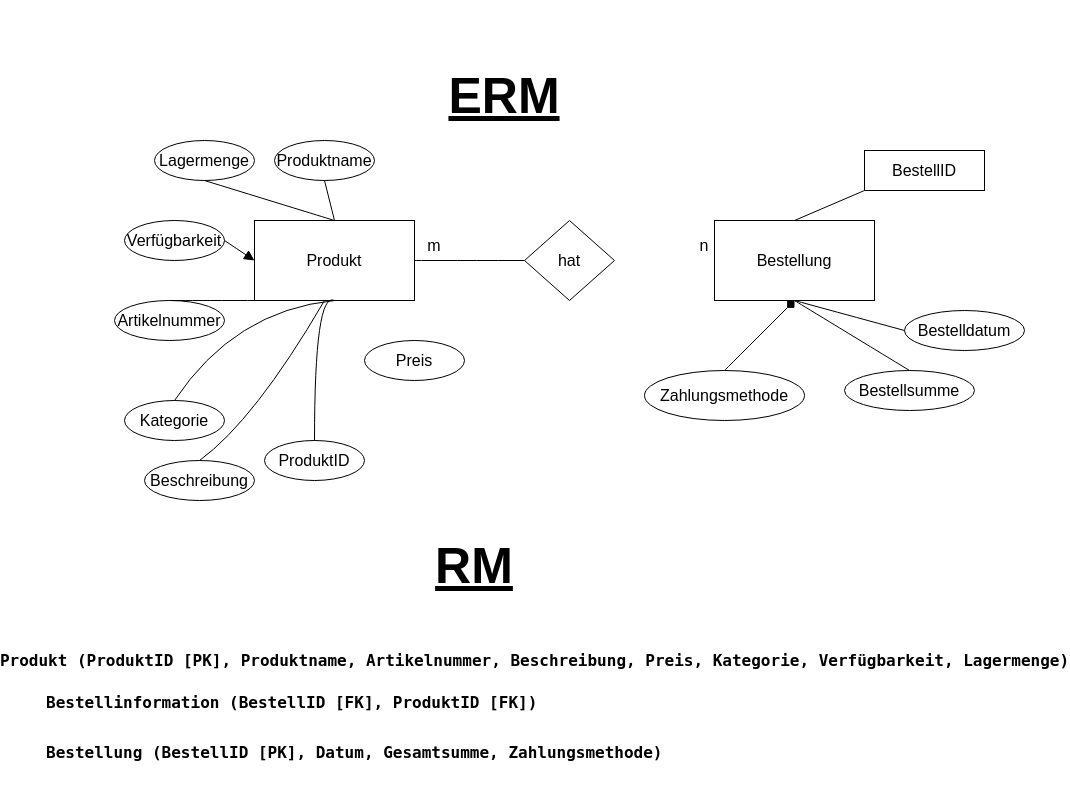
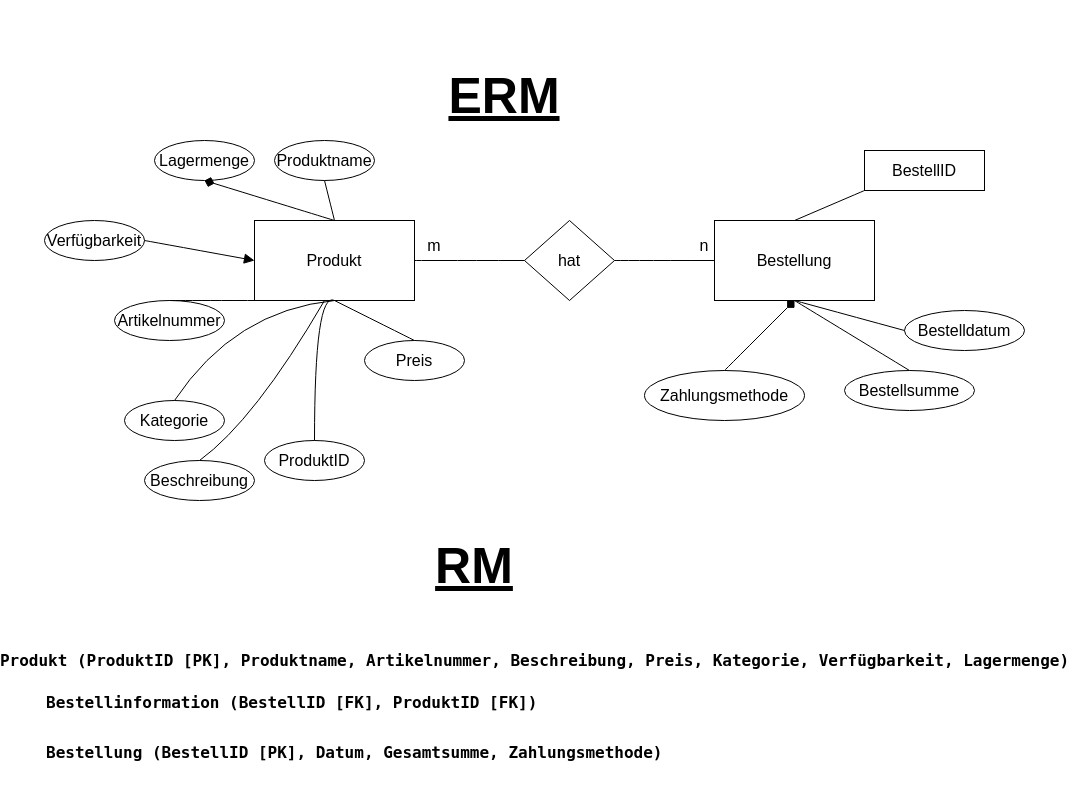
  <mxCell id="0" />
  <mxCell id="1" parent="0" />
  <mxCell id="2" value="Produkt" style="whiteSpace=wrap;html=1;align=center;fontSize=16;" vertex="1" parent="1"><mxGeometry x="240" y="220" width="160" height="80" as="geometry" /></mxCell>
  <mxCell id="3" value="Bestellung" style="whiteSpace=wrap;html=1;align=center;fontSize=16;" vertex="1" parent="1"><mxGeometry x="700" y="220" width="160" height="80" as="geometry" /></mxCell>
  <mxCell id="4" value="hat" style="shape=rhombus;perimeter=rhombusPerimeter;whiteSpace=wrap;html=1;align=center;fontSize=16;" vertex="1" parent="1"><mxGeometry x="510" y="220" width="90" height="80" as="geometry" /></mxCell>
  <mxCell id="5" value="ProduktID" style="ellipse;whiteSpace=wrap;html=1;align=center;fontSize=16;" vertex="1" parent="1"><mxGeometry x="250" y="440" width="100" height="40" as="geometry" /></mxCell>
  <mxCell id="6" value="" style="endArrow=none;html=1;rounded=0;fontSize=12;startSize=8;endSize=8;edgeStyle=none;curved=1;exitX=0.5;exitY=0;exitDx=0;exitDy=0;" edge="1" parent="1" source="5"><mxGeometry width="50" height="50" relative="1" as="geometry"><mxPoint x="620" y="390" as="sourcePoint" /><mxPoint x="320" y="300" as="targetPoint" /><Array as="points"><mxPoint x="300" y="290" /></Array></mxGeometry></mxCell>
  <mxCell id="7" value="Produktname" style="ellipse;whiteSpace=wrap;html=1;align=center;fontSize=16;" vertex="1" parent="1"><mxGeometry x="260" y="140" width="100" height="40" as="geometry" /></mxCell>
  <mxCell id="8" value="Artikelnummer" style="ellipse;whiteSpace=wrap;html=1;align=center;fontSize=16;" vertex="1" parent="1"><mxGeometry x="100" y="300" width="110" height="40" as="geometry" /></mxCell>
  <mxCell id="9" value="Beschreibung" style="ellipse;whiteSpace=wrap;html=1;align=center;fontSize=16;" vertex="1" parent="1"><mxGeometry x="130" y="460" width="110" height="40" as="geometry" /></mxCell>
  <mxCell id="10" value="Preis" style="ellipse;whiteSpace=wrap;html=1;align=center;fontSize=16;" vertex="1" parent="1"><mxGeometry x="350" y="340" width="100" height="40" as="geometry" /></mxCell>
  <mxCell id="11" value="Kategorie" style="ellipse;whiteSpace=wrap;html=1;align=center;fontSize=16;" vertex="1" parent="1"><mxGeometry x="110" y="400" width="100" height="40" as="geometry" /></mxCell>
  <mxCell id="12" style="edgeStyle=none;curved=1;rounded=0;orthogonalLoop=1;jettySize=auto;html=1;exitX=0;exitY=0;exitDx=0;exitDy=0;fontSize=12;startSize=8;endSize=8;" edge="1" parent="1" source="11" target="11"><mxGeometry relative="1" as="geometry" /></mxCell>
- <mxCell id="13" value="Verfügbarkeit" style="ellipse;whiteSpace=wrap;html=1;align=center;fontSize=16;" vertex="1" parent="1"><mxGeometry x="110" y="220" width="100" height="40" as="geometry" /></mxCell>
+ <mxCell id="13" value="Verfügbarkeit" style="ellipse;whiteSpace=wrap;html=1;align=center;fontSize=16;" vertex="1" parent="1"><mxGeometry x="30" y="220" width="100" height="40" as="geometry" /></mxCell>
  <mxCell id="14" value="Lagermenge" style="ellipse;whiteSpace=wrap;html=1;align=center;fontSize=16;" vertex="1" parent="1"><mxGeometry x="140" y="140" width="100" height="40" as="geometry" /></mxCell>
+ <mxCell id="15" value="" style="endArrow=none;html=1;rounded=0;fontSize=12;startSize=8;endSize=8;edgeStyle=none;curved=1;exitX=0.5;exitY=0;exitDx=0;exitDy=0;entryX=0.5;entryY=1;entryDx=0;entryDy=0;" edge="1" parent="1" source="10" target="2"><mxGeometry width="50" height="50" relative="1" as="geometry"><mxPoint x="620" y="390" as="sourcePoint" /><mxPoint x="670" y="340" as="targetPoint" /></mxGeometry></mxCell>
  <mxCell id="16" value="" style="endArrow=none;html=1;rounded=0;fontSize=12;startSize=8;endSize=8;edgeStyle=none;curved=1;exitX=0.5;exitY=0;exitDx=0;exitDy=0;" edge="1" parent="1" source="9"><mxGeometry width="50" height="50" relative="1" as="geometry"><mxPoint x="620" y="390" as="sourcePoint" /><mxPoint x="310" y="300" as="targetPoint" /><Array as="points"><mxPoint x="240" y="420" /></Array></mxGeometry></mxCell>
  <mxCell id="17" value="" style="endArrow=none;html=1;rounded=0;fontSize=12;startSize=8;endSize=8;edgeStyle=none;curved=1;exitX=0.5;exitY=0;exitDx=0;exitDy=0;entryX=0.5;entryY=1;entryDx=0;entryDy=0;" edge="1" parent="1" source="11" target="2"><mxGeometry width="50" height="50" relative="1" as="geometry"><mxPoint x="620" y="390" as="sourcePoint" /><mxPoint x="670" y="340" as="targetPoint" /><Array as="points"><mxPoint x="220" y="310" /></Array></mxGeometry></mxCell>
  <mxCell id="18" value="" style="endArrow=none;html=1;rounded=0;fontSize=12;startSize=8;endSize=8;edgeStyle=none;curved=1;exitX=0.5;exitY=0;exitDx=0;exitDy=0;entryX=0.5;entryY=1;entryDx=0;entryDy=0;" edge="1" parent="1" source="8" target="2"><mxGeometry width="50" height="50" relative="1" as="geometry"><mxPoint x="620" y="390" as="sourcePoint" /><mxPoint x="670" y="340" as="targetPoint" /></mxGeometry></mxCell>
  <mxCell id="19" value="" style="endArrow=block;html=1;rounded=0;fontSize=12;startSize=8;endSize=8;edgeStyle=none;curved=1;exitX=1;exitY=0.5;exitDx=0;exitDy=0;entryX=0;entryY=0.5;entryDx=0;entryDy=0;" edge="1" parent="1" source="13" target="2"><mxGeometry width="50" height="50" relative="1" as="geometry"><mxPoint x="620" y="390" as="sourcePoint" /><mxPoint x="670" y="340" as="targetPoint" /></mxGeometry></mxCell>
- <mxCell id="20" value="" style="endArrow=none;html=1;rounded=0;fontSize=12;startSize=8;endSize=8;edgeStyle=none;curved=1;exitX=0.5;exitY=0;exitDx=0;exitDy=0;entryX=0.5;entryY=1;entryDx=0;entryDy=0;" edge="1" parent="1" source="2" target="14"><mxGeometry width="50" height="50" relative="1" as="geometry"><mxPoint x="620" y="390" as="sourcePoint" /><mxPoint x="670" y="340" as="targetPoint" /></mxGeometry></mxCell>
+ <mxCell id="20" value="" style="endArrow=diamond;html=1;rounded=0;fontSize=12;startSize=8;endSize=8;edgeStyle=none;curved=1;exitX=0.5;exitY=0;exitDx=0;exitDy=0;entryX=0.5;entryY=1;entryDx=0;entryDy=0;" edge="1" parent="1" source="2" target="14"><mxGeometry width="50" height="50" relative="1" as="geometry"><mxPoint x="620" y="390" as="sourcePoint" /><mxPoint x="670" y="340" as="targetPoint" /></mxGeometry></mxCell>
  <mxCell id="21" value="" style="endArrow=none;html=1;rounded=0;fontSize=12;startSize=8;endSize=8;edgeStyle=none;curved=1;exitX=0.5;exitY=0;exitDx=0;exitDy=0;entryX=0.5;entryY=1;entryDx=0;entryDy=0;" edge="1" parent="1" source="2" target="7"><mxGeometry width="50" height="50" relative="1" as="geometry"><mxPoint x="620" y="390" as="sourcePoint" /><mxPoint x="670" y="340" as="targetPoint" /></mxGeometry></mxCell>
  <mxCell id="22" value="BestellID" style="whiteSpace=wrap;html=1;align=center;fontSize=16;rounded=0;" vertex="1" parent="1"><mxGeometry x="850" y="150" width="120" height="40" as="geometry" /></mxCell>
  <mxCell id="23" value="" style="endArrow=none;html=1;rounded=0;fontSize=12;startSize=8;endSize=8;edgeStyle=none;curved=1;entryX=0.5;entryY=0;entryDx=0;entryDy=0;exitX=0;exitY=1;exitDx=0;exitDy=0;" edge="1" parent="1" source="22" target="3"><mxGeometry width="50" height="50" relative="1" as="geometry"><mxPoint x="630" y="170" as="sourcePoint" /><mxPoint x="670" y="340" as="targetPoint" /></mxGeometry></mxCell>
  <mxCell id="24" value="Bestelldatum" style="ellipse;whiteSpace=wrap;html=1;align=center;fontSize=16;" vertex="1" parent="1"><mxGeometry x="890" y="310" width="120" height="40" as="geometry" /></mxCell>
  <mxCell id="25" value="" style="endArrow=none;html=1;rounded=0;fontSize=12;startSize=8;endSize=8;edgeStyle=none;curved=1;entryX=0;entryY=0.5;entryDx=0;entryDy=0;exitX=0.5;exitY=1;exitDx=0;exitDy=0;" edge="1" parent="1" source="3" target="24"><mxGeometry width="50" height="50" relative="1" as="geometry"><mxPoint x="640" y="300" as="sourcePoint" /><mxPoint x="670" y="340" as="targetPoint" /></mxGeometry></mxCell>
  <mxCell id="26" value="Bestellsumme" style="ellipse;whiteSpace=wrap;html=1;align=center;fontSize=16;" vertex="1" parent="1"><mxGeometry x="830" y="370" width="130" height="40" as="geometry" /></mxCell>
  <mxCell id="27" value="" style="endArrow=none;html=1;rounded=0;fontSize=12;startSize=8;endSize=8;edgeStyle=none;curved=1;entryX=0.5;entryY=0;entryDx=0;entryDy=0;exitX=0.5;exitY=1;exitDx=0;exitDy=0;" edge="1" parent="1" source="3" target="26"><mxGeometry width="50" height="50" relative="1" as="geometry"><mxPoint x="620" y="260" as="sourcePoint" /><mxPoint x="680" y="350" as="targetPoint" /></mxGeometry></mxCell>
  <mxCell id="28" value="" style="endArrow=none;html=1;rounded=0;fontSize=12;startSize=8;endSize=8;edgeStyle=none;curved=1;exitX=1;exitY=0.5;exitDx=0;exitDy=0;entryX=0;entryY=0.5;entryDx=0;entryDy=0;" edge="1" parent="1" source="2" target="4"><mxGeometry width="50" height="50" relative="1" as="geometry"><mxPoint x="620" y="390" as="sourcePoint" /><mxPoint x="670" y="340" as="targetPoint" /></mxGeometry></mxCell>
+ <mxCell id="29" value="" style="endArrow=none;html=1;rounded=0;fontSize=12;startSize=8;endSize=8;edgeStyle=none;curved=1;entryX=0;entryY=0.5;entryDx=0;entryDy=0;" edge="1" parent="1" source="4" target="3"><mxGeometry width="50" height="50" relative="1" as="geometry"><mxPoint x="620" y="390" as="sourcePoint" /><mxPoint x="670" y="340" as="targetPoint" /></mxGeometry></mxCell>
  <mxCell id="30" value="Zahlungsmethode" style="ellipse;whiteSpace=wrap;html=1;align=center;fontSize=16;" vertex="1" parent="1"><mxGeometry x="630" y="370" width="160" height="50" as="geometry" /></mxCell>
  <mxCell id="31" value="" style="endArrow=diamond;html=1;rounded=0;fontSize=12;startSize=8;endSize=8;edgeStyle=none;curved=1;entryX=0.5;entryY=1;entryDx=0;entryDy=0;exitX=0.5;exitY=0;exitDx=0;exitDy=0;" edge="1" parent="1" source="30" target="3"><mxGeometry width="50" height="50" relative="1" as="geometry"><mxPoint x="650" y="390" as="sourcePoint" /><mxPoint x="700" y="340" as="targetPoint" /></mxGeometry></mxCell>
  <mxCell id="32" value="m" style="text;html=1;strokeColor=none;fillColor=none;align=center;verticalAlign=middle;whiteSpace=wrap;rounded=0;fontSize=16;" vertex="1" parent="1"><mxGeometry x="390" y="230" width="60" height="30" as="geometry" /></mxCell>
  <mxCell id="33" value="n" style="text;html=1;strokeColor=none;fillColor=none;align=center;verticalAlign=middle;whiteSpace=wrap;rounded=0;fontSize=16;" vertex="1" parent="1"><mxGeometry x="660" y="230" width="60" height="30" as="geometry" /></mxCell>
  <mxCell id="34" value="&lt;font style=&quot;font-size: 50px;&quot;&gt;&lt;b&gt;&lt;u&gt;ERM&lt;/u&gt;&lt;/b&gt;&lt;/font&gt;" style="text;html=1;strokeColor=none;fillColor=none;align=center;verticalAlign=middle;whiteSpace=wrap;rounded=0;fontSize=16;" vertex="1" parent="1"><mxGeometry x="410" y="20" width="160" height="150" as="geometry" /></mxCell>
  <mxCell id="35" value="&lt;pre&gt;&lt;code class=&quot;!whitespace-pre hljs language-plaintext&quot;&gt;&lt;b&gt;Produkt (ProduktID [PK], Produktname, Artikelnummer, Beschreibung, Preis, Kategorie, Verfügbarkeit, Lagermenge)&lt;/b&gt;&lt;/code&gt;&lt;/pre&gt;" style="text;html=1;align=center;verticalAlign=middle;resizable=0;points=[];autosize=1;strokeColor=none;fillColor=none;fontSize=16;" vertex="1" parent="1"><mxGeometry x="20" y="630" width="1000" height="60" as="geometry" /></mxCell>
  <mxCell id="36" value="&lt;font style=&quot;font-size: 50px;&quot;&gt;&lt;b&gt;&lt;u&gt;RM&lt;/u&gt;&lt;/b&gt;&lt;/font&gt;" style="text;html=1;strokeColor=none;fillColor=none;align=center;verticalAlign=middle;whiteSpace=wrap;rounded=0;fontSize=16;" vertex="1" parent="1"><mxGeometry x="380" y="490" width="160" height="150" as="geometry" /></mxCell>
  <mxCell id="37" value="&lt;pre&gt;&lt;code class=&quot;!whitespace-pre hljs language-plaintext&quot;&gt;&lt;b&gt;Bestellung (BestellID [PK], Datum, Gesamtsumme, Zahlungsmethode)&lt;/b&gt;&lt;/code&gt;&lt;/pre&gt;" style="text;whiteSpace=wrap;html=1;fontSize=16;" vertex="1" parent="1"><mxGeometry x="30" y="720" width="800" height="70" as="geometry" /></mxCell>
  <mxCell id="38" value="&lt;pre&gt;&lt;code class=&quot;!whitespace-pre hljs language-plaintext&quot;&gt;&lt;b&gt;Bestellinformation (BestellID [FK], ProduktID [FK])&lt;/b&gt;&lt;/code&gt;&lt;/pre&gt;" style="text;whiteSpace=wrap;html=1;fontSize=16;" vertex="1" parent="1"><mxGeometry x="30" y="670" width="530" height="70" as="geometry" /></mxCell>
